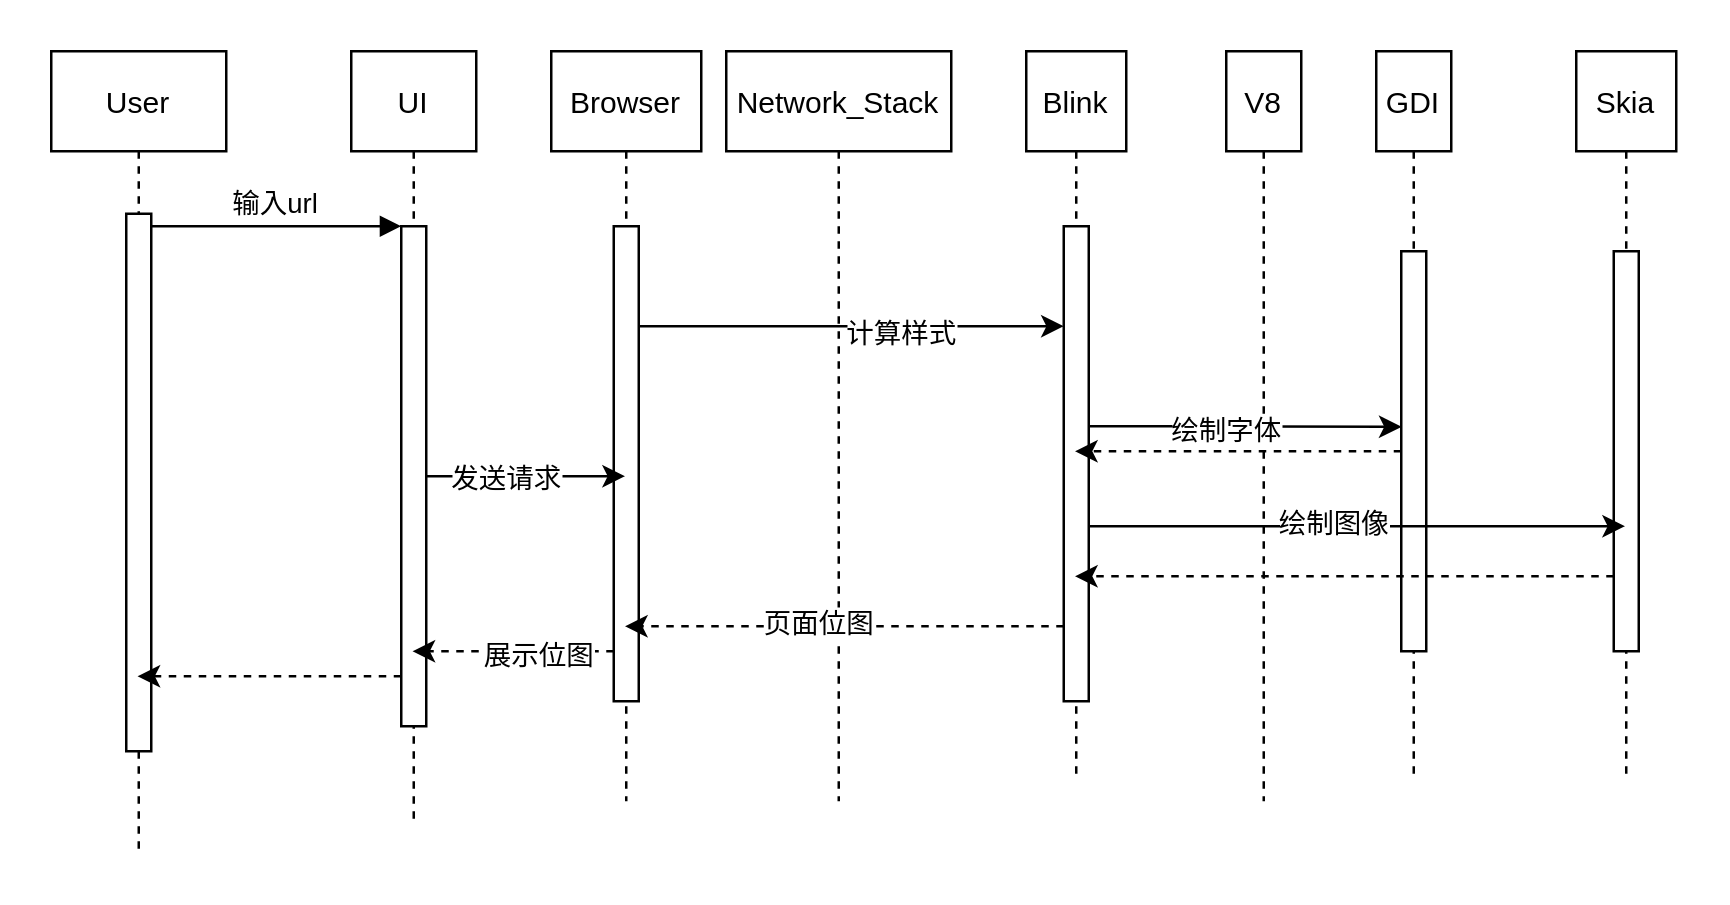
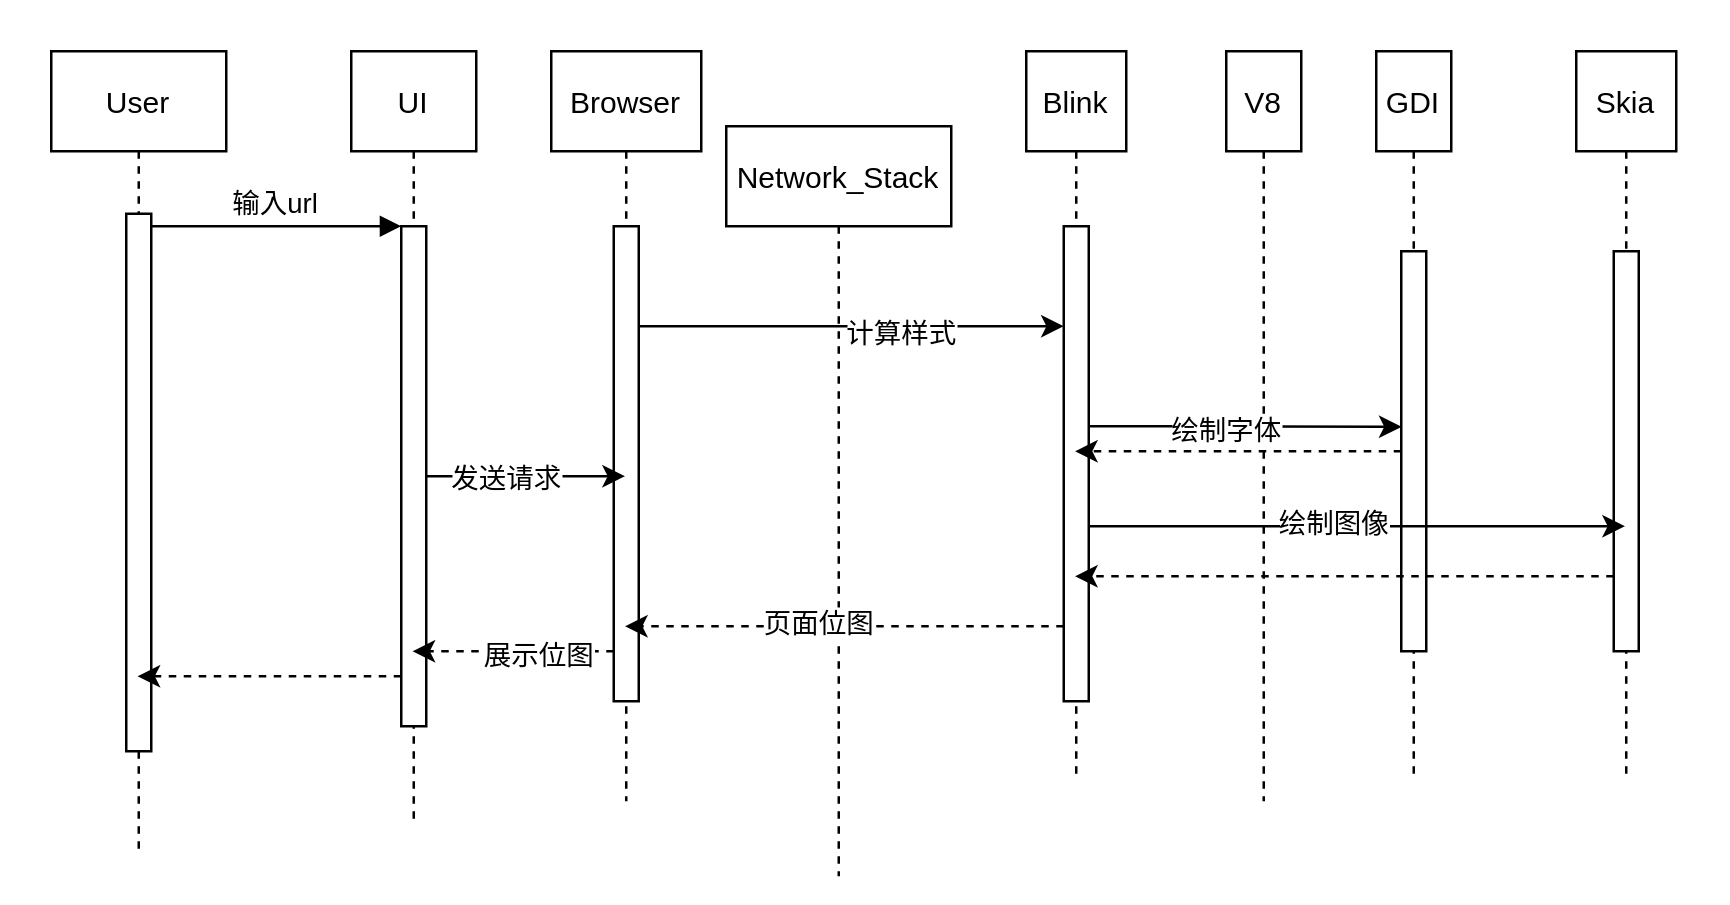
  <mxCell id="0" />
  <mxCell id="1" parent="0" />
  <mxCell id="2" value="User" style="shape=umlLifeline;perimeter=lifelinePerimeter;container=1;collapsible=0;recursiveResize=0;rounded=0;shadow=0;strokeWidth=1;" parent="1" vertex="1"><mxGeometry x="20" y="20" width="70" height="320" as="geometry" /></mxCell>
  <mxCell id="3" value="" style="points=[];perimeter=orthogonalPerimeter;rounded=0;shadow=0;strokeWidth=1;" parent="2" vertex="1"><mxGeometry x="30" y="65" width="10" height="215" as="geometry" /></mxCell>
  <mxCell id="4" value="UI" style="shape=umlLifeline;perimeter=lifelinePerimeter;container=1;collapsible=0;recursiveResize=0;rounded=0;shadow=0;strokeWidth=1;" parent="1" vertex="1"><mxGeometry x="140" y="20" width="50" height="310" as="geometry" /></mxCell>
  <mxCell id="5" value="" style="points=[];perimeter=orthogonalPerimeter;rounded=0;shadow=0;strokeWidth=1;" parent="4" vertex="1"><mxGeometry x="20" y="70" width="10" height="200" as="geometry" /></mxCell>
  <mxCell id="6" value="输入url" style="verticalAlign=bottom;endArrow=block;entryX=0;entryY=0;shadow=0;strokeWidth=1;" parent="1" source="3" target="5" edge="1"><mxGeometry relative="1" as="geometry"><mxPoint x="145" y="100" as="sourcePoint" /></mxGeometry></mxCell>
  <mxCell id="7" value="Browser" style="shape=umlLifeline;perimeter=lifelinePerimeter;container=1;collapsible=0;recursiveResize=0;rounded=0;shadow=0;strokeWidth=1;" vertex="1" parent="1"><mxGeometry x="220" y="20" width="60" height="300" as="geometry" /></mxCell>
  <mxCell id="8" value="" style="points=[];perimeter=orthogonalPerimeter;rounded=0;shadow=0;strokeWidth=1;" vertex="1" parent="7"><mxGeometry x="25" y="70" width="10" height="190" as="geometry" /></mxCell>
- <mxCell id="9" value="Network_Stack" style="shape=umlLifeline;perimeter=lifelinePerimeter;container=1;collapsible=0;recursiveResize=0;rounded=0;shadow=0;strokeWidth=1;" vertex="1" parent="1"><mxGeometry x="290" y="20" width="90" height="300" as="geometry" /></mxCell>
+ <mxCell id="9" value="Network_Stack" style="shape=umlLifeline;perimeter=lifelinePerimeter;container=1;collapsible=0;recursiveResize=0;rounded=0;shadow=0;strokeWidth=1;" vertex="1" parent="1"><mxGeometry x="290" y="50" width="90" height="300" as="geometry" /></mxCell>
  <mxCell id="10" value="Blink" style="shape=umlLifeline;perimeter=lifelinePerimeter;container=1;collapsible=0;recursiveResize=0;rounded=0;shadow=0;strokeWidth=1;" vertex="1" parent="1"><mxGeometry x="410" y="20" width="40" height="290" as="geometry" /></mxCell>
  <mxCell id="11" value="" style="points=[];perimeter=orthogonalPerimeter;rounded=0;shadow=0;strokeWidth=1;" vertex="1" parent="10"><mxGeometry x="15" y="70" width="10" height="190" as="geometry" /></mxCell>
  <mxCell id="12" value="V8" style="shape=umlLifeline;perimeter=lifelinePerimeter;container=1;collapsible=0;recursiveResize=0;rounded=0;shadow=0;strokeWidth=1;" vertex="1" parent="1"><mxGeometry x="490" y="20" width="30" height="300" as="geometry" /></mxCell>
  <mxCell id="13" value="GDI" style="shape=umlLifeline;perimeter=lifelinePerimeter;container=1;collapsible=0;recursiveResize=0;rounded=0;shadow=0;strokeWidth=1;" vertex="1" parent="1"><mxGeometry x="550" y="20" width="30" height="290" as="geometry" /></mxCell>
  <mxCell id="14" value="" style="points=[];perimeter=orthogonalPerimeter;rounded=0;shadow=0;strokeWidth=1;" vertex="1" parent="13"><mxGeometry x="10" y="80" width="10" height="160" as="geometry" /></mxCell>
  <mxCell id="15" value="Skia" style="shape=umlLifeline;perimeter=lifelinePerimeter;container=1;collapsible=0;recursiveResize=0;rounded=0;shadow=0;strokeWidth=1;" vertex="1" parent="1"><mxGeometry x="630" y="20" width="40" height="290" as="geometry" /></mxCell>
  <mxCell id="16" value="" style="points=[];perimeter=orthogonalPerimeter;rounded=0;shadow=0;strokeWidth=1;" vertex="1" parent="15"><mxGeometry x="15" y="80" width="10" height="160" as="geometry" /></mxCell>
  <mxCell id="17" style="edgeStyle=orthogonalEdgeStyle;rounded=0;orthogonalLoop=1;jettySize=auto;html=1;" edge="1" parent="1" source="5" target="7"><mxGeometry relative="1" as="geometry"><Array as="points"><mxPoint x="230" y="110" /><mxPoint x="230" y="110" /></Array></mxGeometry></mxCell>
  <mxCell id="18" value="发送请求" style="edgeLabel;html=1;align=center;verticalAlign=middle;resizable=0;points=[];" vertex="1" connectable="0" parent="17"><mxGeometry x="0.51" y="-29" relative="1" as="geometry"><mxPoint x="-29" y="-29" as="offset" /></mxGeometry></mxCell>
  <mxCell id="19" style="edgeStyle=orthogonalEdgeStyle;rounded=0;orthogonalLoop=1;jettySize=auto;html=1;" edge="1" parent="1" source="8" target="11"><mxGeometry relative="1" as="geometry"><Array as="points"><mxPoint x="390" y="130" /><mxPoint x="390" y="130" /></Array></mxGeometry></mxCell>
  <mxCell id="20" value="计算样式" style="edgeLabel;html=1;align=center;verticalAlign=middle;resizable=0;points=[];" vertex="1" connectable="0" parent="19"><mxGeometry x="0.229" y="-2" relative="1" as="geometry"><mxPoint as="offset" /></mxGeometry></mxCell>
  <mxCell id="21" style="edgeStyle=orthogonalEdgeStyle;rounded=0;orthogonalLoop=1;jettySize=auto;html=1;entryX=0.014;entryY=0.439;entryDx=0;entryDy=0;entryPerimeter=0;" edge="1" parent="1" source="11" target="14"><mxGeometry relative="1" as="geometry"><Array as="points"><mxPoint x="480" y="170" /><mxPoint x="480" y="170" /></Array></mxGeometry></mxCell>
  <mxCell id="22" value="绘制字体" style="edgeLabel;html=1;align=center;verticalAlign=middle;resizable=0;points=[];" vertex="1" connectable="0" parent="21"><mxGeometry x="0.0" y="-8" relative="1" as="geometry"><mxPoint x="-8" y="-7" as="offset" /></mxGeometry></mxCell>
  <mxCell id="23" style="edgeStyle=orthogonalEdgeStyle;rounded=0;orthogonalLoop=1;jettySize=auto;html=1;dashed=1;" edge="1" parent="1" source="14" target="10"><mxGeometry relative="1" as="geometry"><mxPoint x="450" y="180" as="targetPoint" /><Array as="points"><mxPoint x="460" y="180" /><mxPoint x="460" y="180" /></Array></mxGeometry></mxCell>
  <mxCell id="24" style="edgeStyle=orthogonalEdgeStyle;rounded=0;orthogonalLoop=1;jettySize=auto;html=1;" edge="1" parent="1" source="11" target="15"><mxGeometry relative="1" as="geometry"><Array as="points"><mxPoint x="590" y="210" /><mxPoint x="590" y="210" /></Array></mxGeometry></mxCell>
  <mxCell id="25" value="绘制图像" style="edgeLabel;html=1;align=center;verticalAlign=middle;resizable=0;points=[];" vertex="1" connectable="0" parent="24"><mxGeometry x="-0.099" y="2" relative="1" as="geometry"><mxPoint as="offset" /></mxGeometry></mxCell>
  <mxCell id="26" style="edgeStyle=orthogonalEdgeStyle;rounded=0;orthogonalLoop=1;jettySize=auto;html=1;dashed=1;" edge="1" parent="1" source="16" target="10"><mxGeometry relative="1" as="geometry"><Array as="points"><mxPoint x="580" y="230" /><mxPoint x="580" y="230" /></Array></mxGeometry></mxCell>
  <mxCell id="27" style="edgeStyle=orthogonalEdgeStyle;rounded=0;orthogonalLoop=1;jettySize=auto;html=1;dashed=1;" edge="1" parent="1" source="11" target="7"><mxGeometry relative="1" as="geometry"><Array as="points"><mxPoint x="380" y="250" /><mxPoint x="380" y="250" /></Array></mxGeometry></mxCell>
  <mxCell id="28" value="页面位图" style="edgeLabel;html=1;align=center;verticalAlign=middle;resizable=0;points=[];" vertex="1" connectable="0" parent="27"><mxGeometry x="0.126" y="-2" relative="1" as="geometry"><mxPoint as="offset" /></mxGeometry></mxCell>
  <mxCell id="29" style="edgeStyle=orthogonalEdgeStyle;rounded=0;orthogonalLoop=1;jettySize=auto;html=1;dashed=1;" edge="1" parent="1" source="8" target="4"><mxGeometry relative="1" as="geometry"><Array as="points"><mxPoint x="230" y="260" /><mxPoint x="230" y="260" /></Array></mxGeometry></mxCell>
  <mxCell id="30" value="展示位图" style="edgeLabel;html=1;align=center;verticalAlign=middle;resizable=0;points=[];" vertex="1" connectable="0" parent="29"><mxGeometry x="-0.235" y="1" relative="1" as="geometry"><mxPoint as="offset" /></mxGeometry></mxCell>
  <mxCell id="31" style="edgeStyle=orthogonalEdgeStyle;rounded=0;orthogonalLoop=1;jettySize=auto;html=1;dashed=1;" edge="1" parent="1" source="5" target="2"><mxGeometry relative="1" as="geometry"><Array as="points"><mxPoint x="110" y="270" /><mxPoint x="110" y="270" /></Array></mxGeometry></mxCell>
